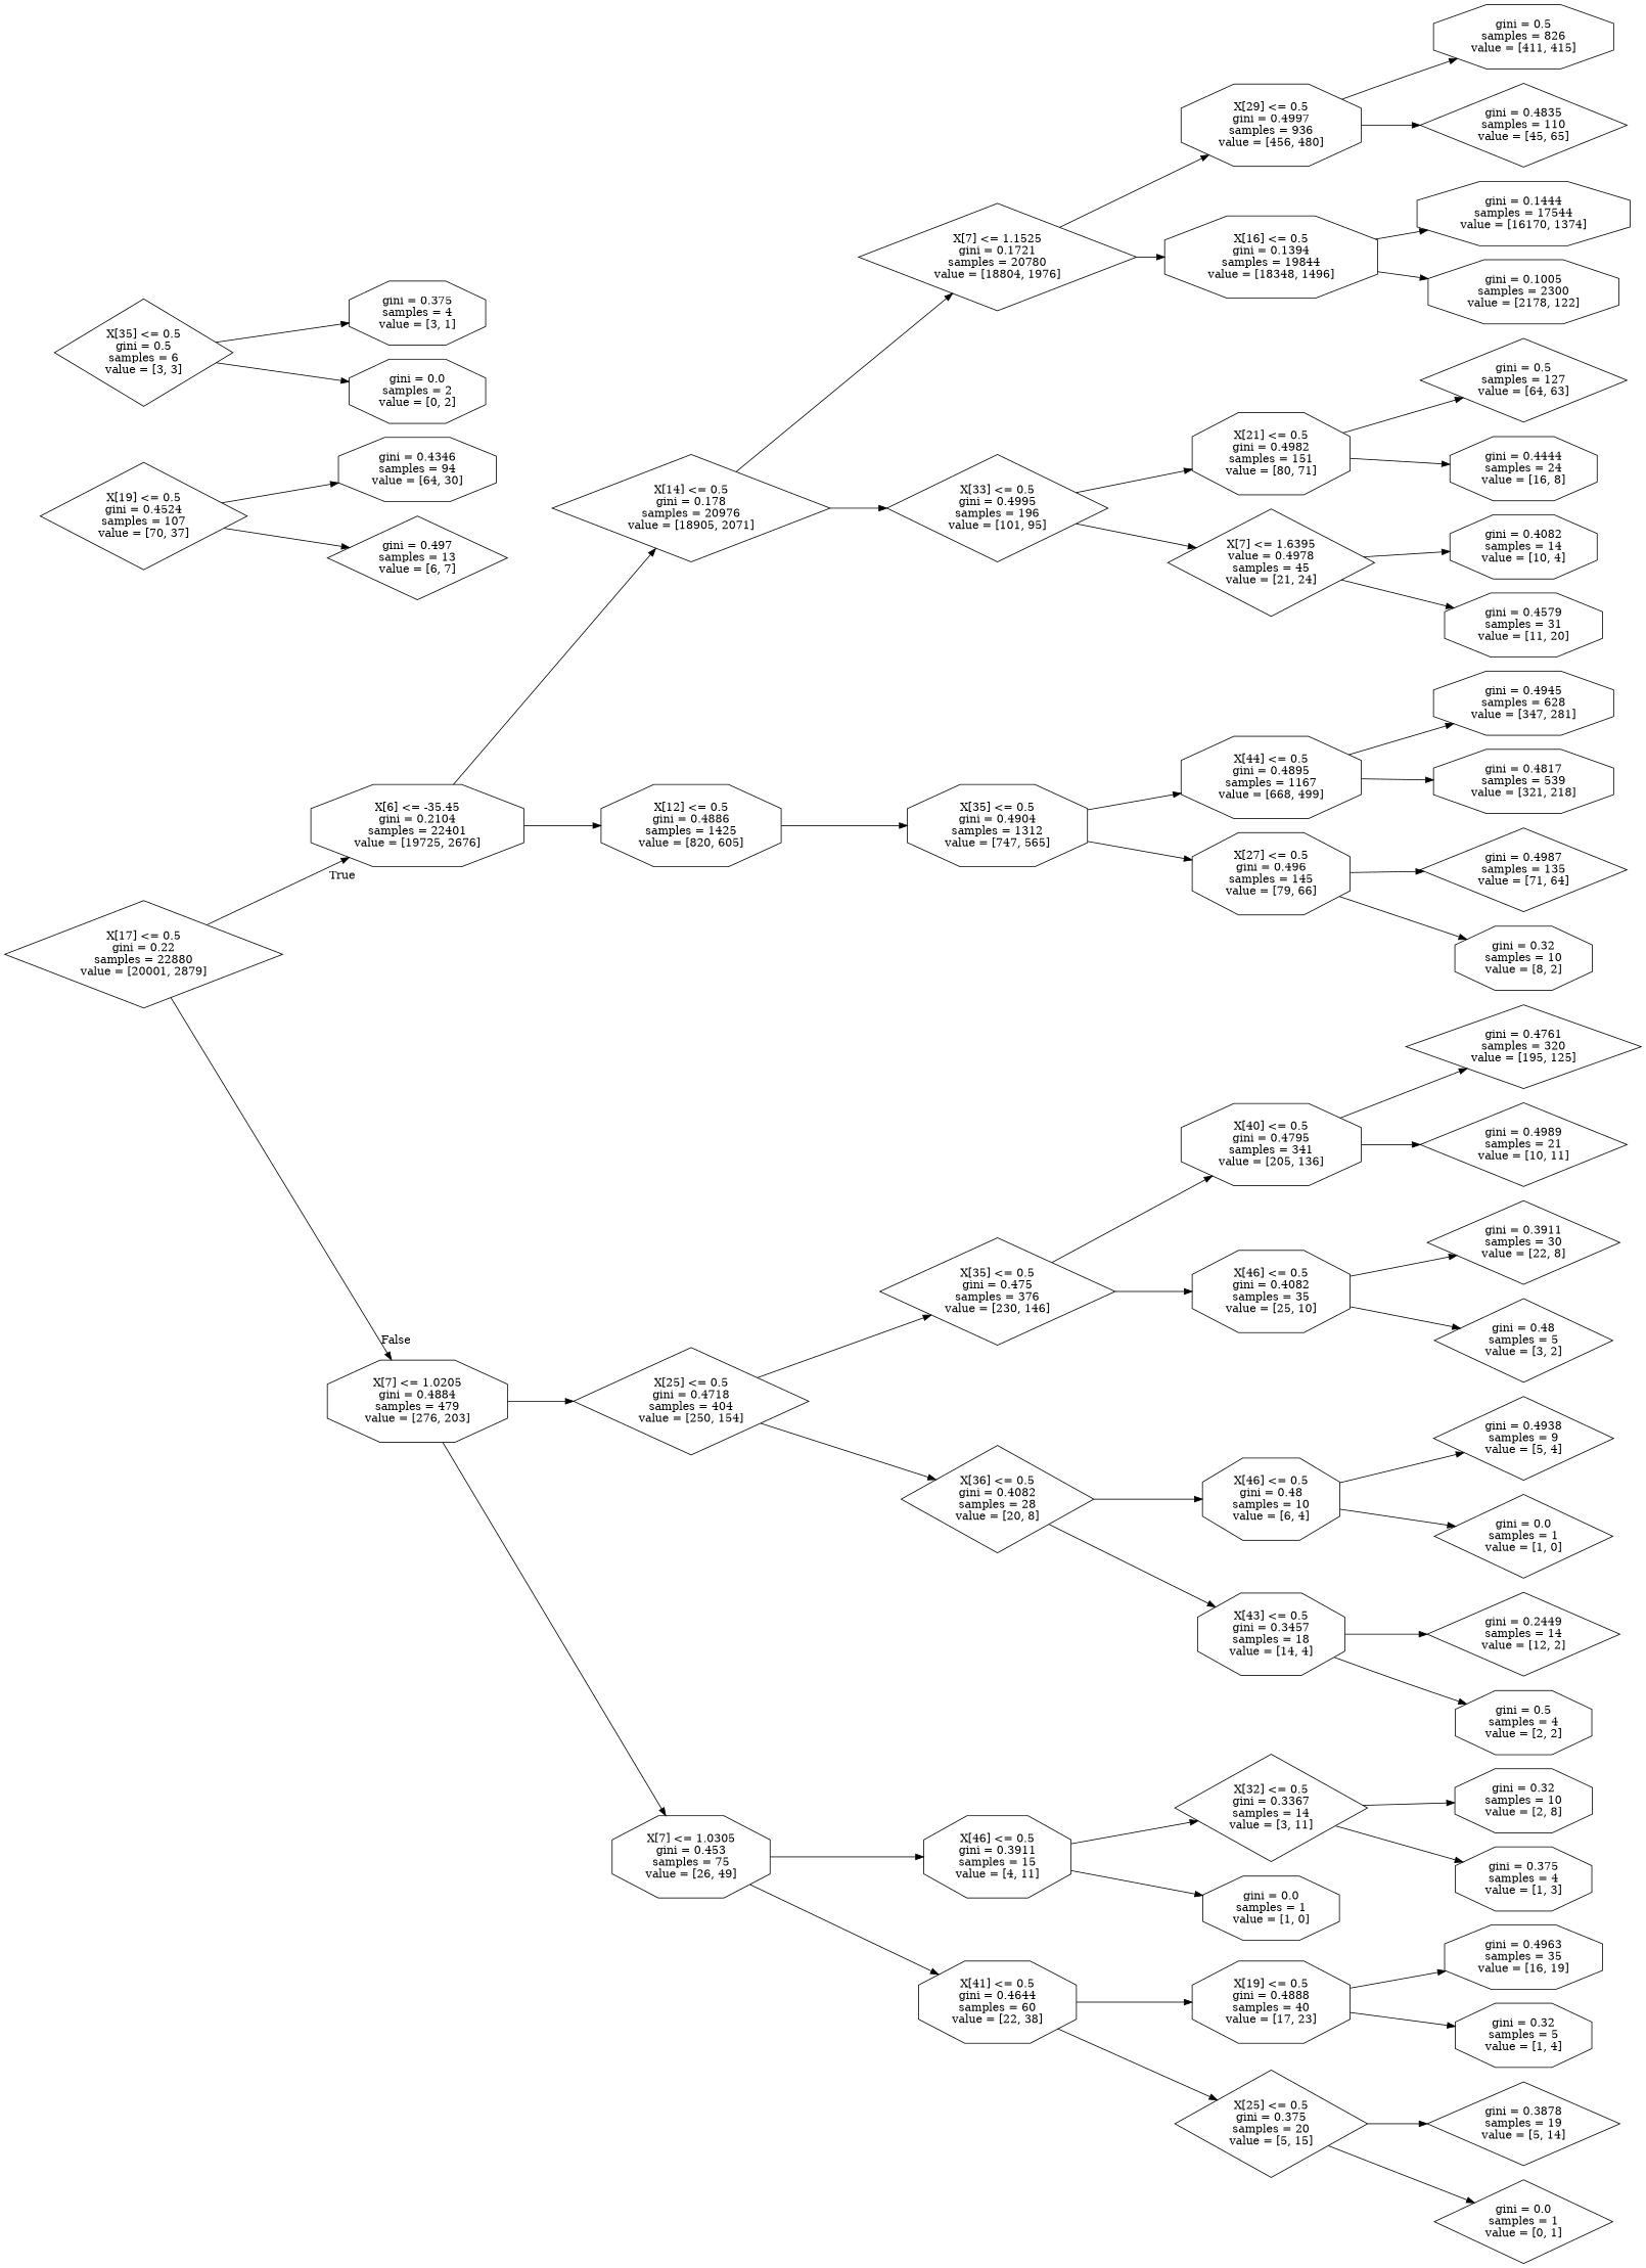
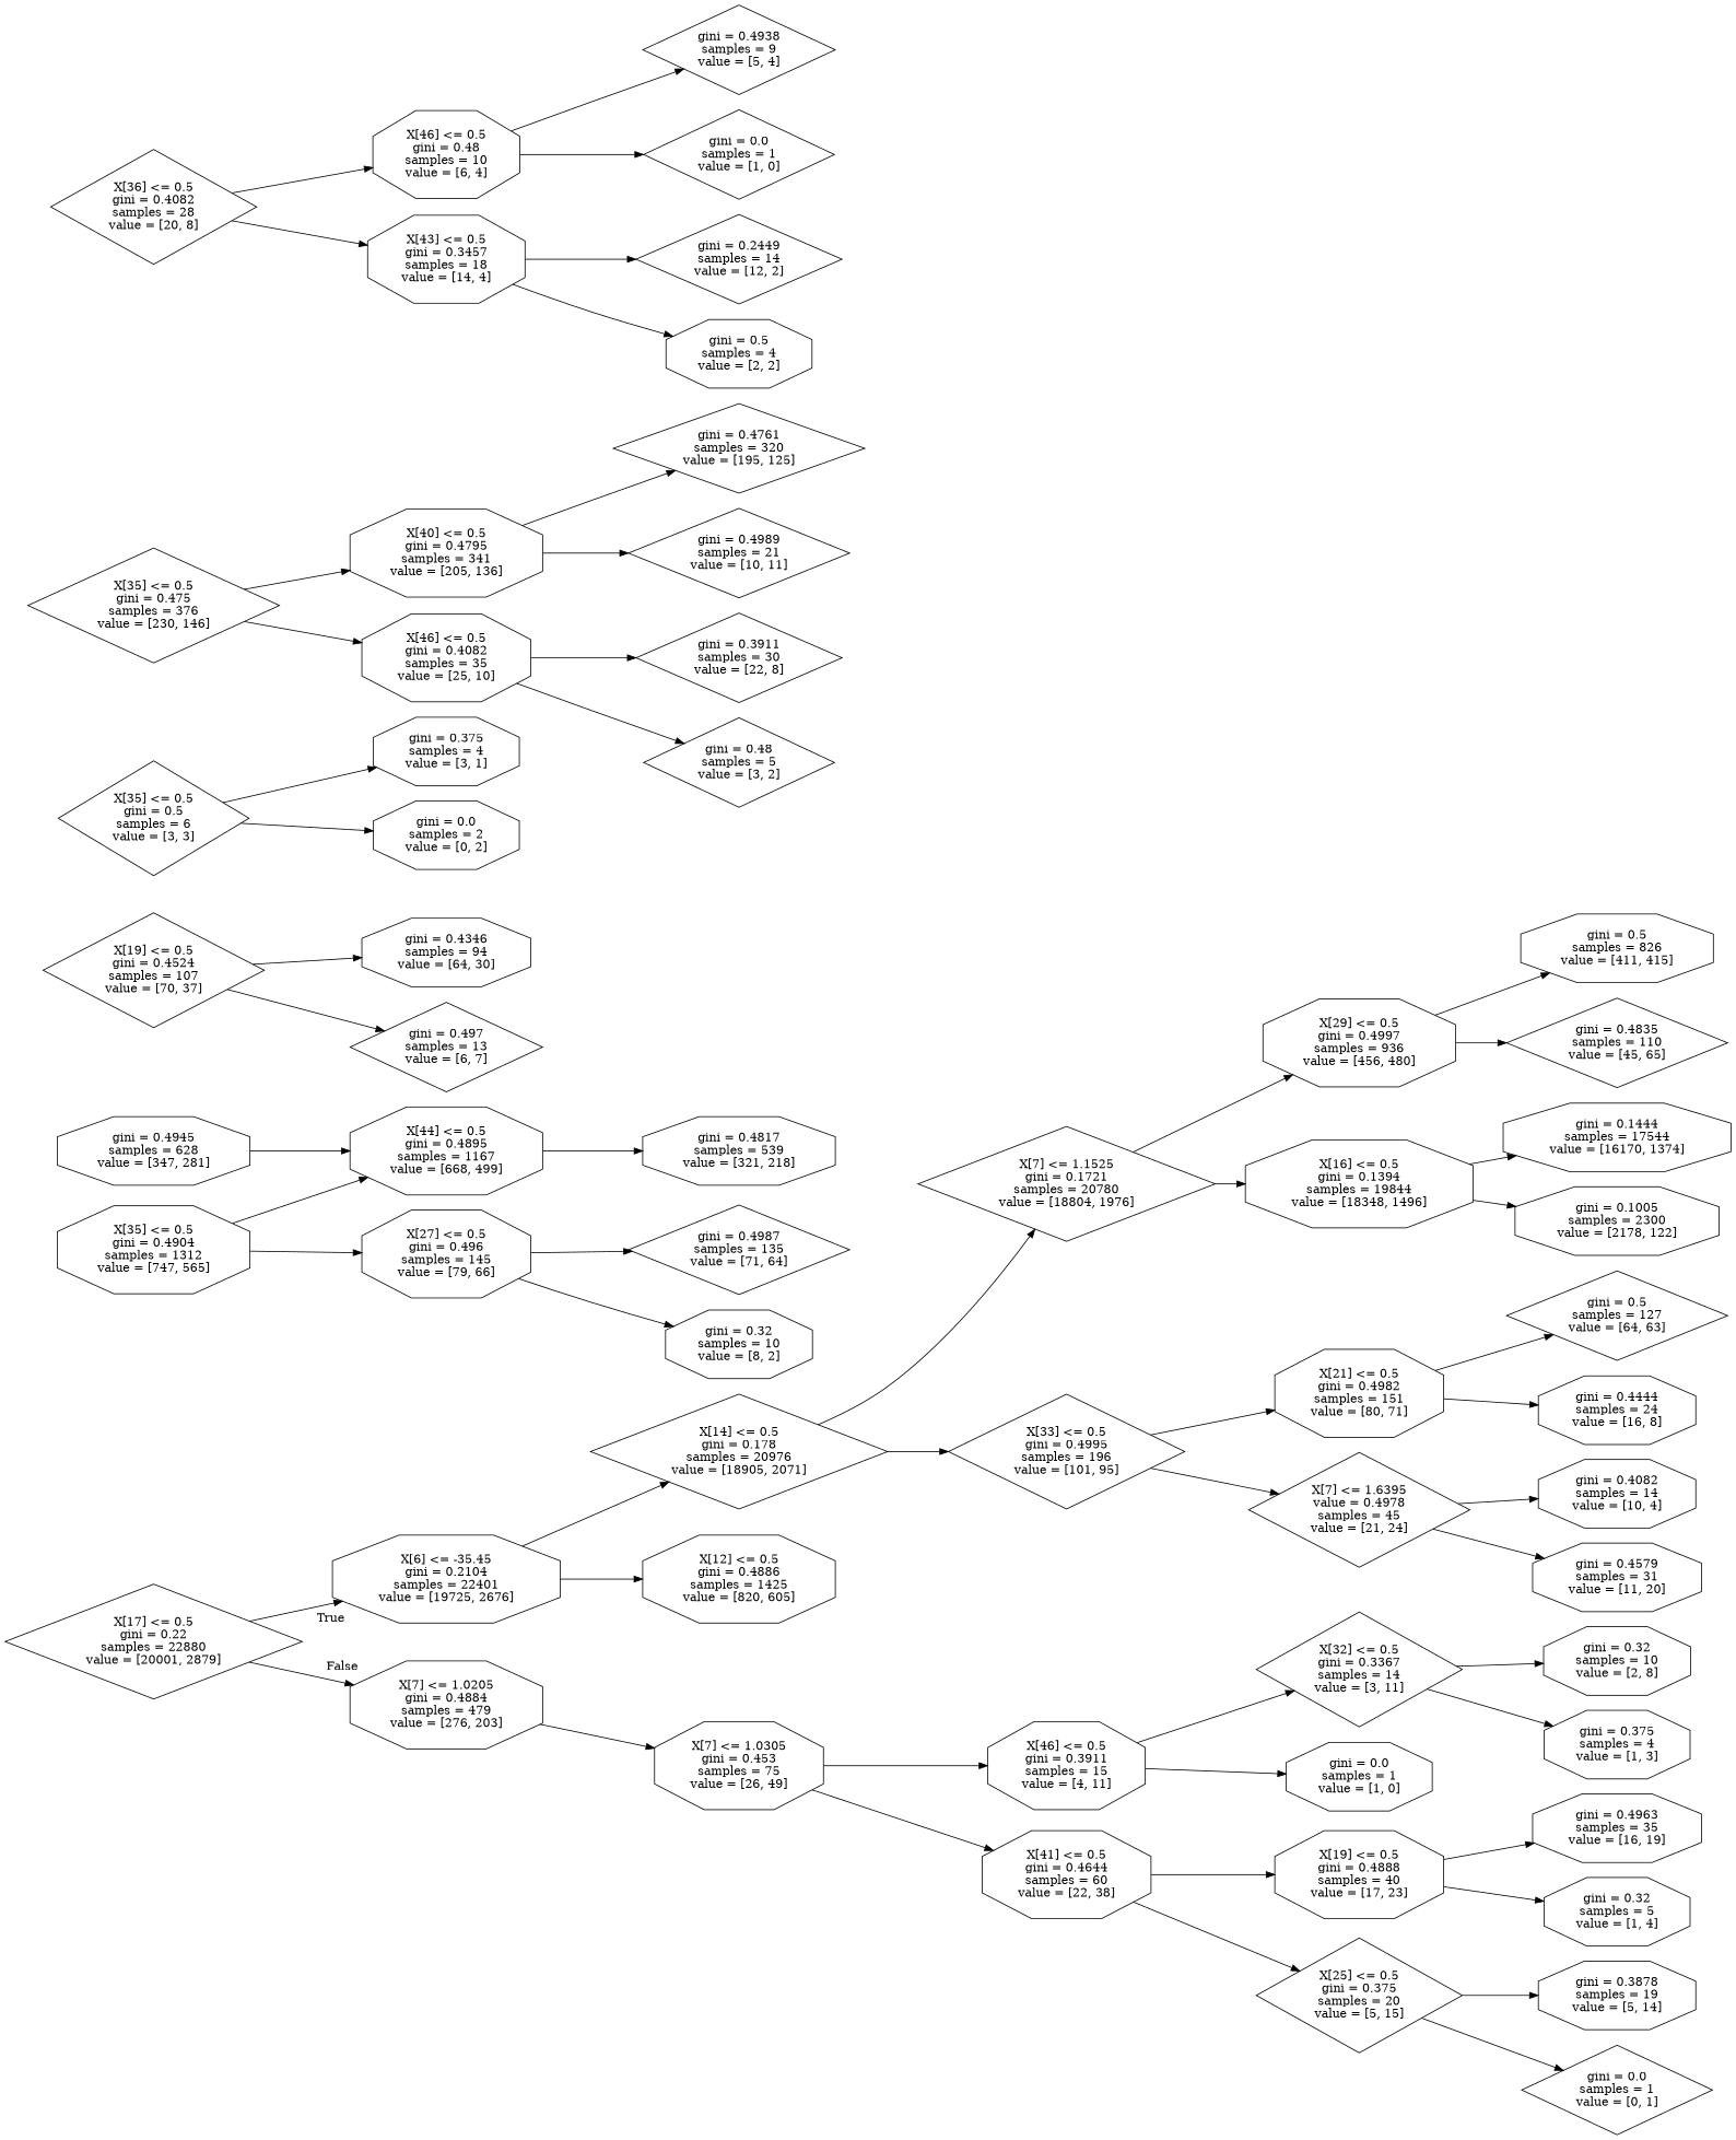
  digraph {
    rankdir=LR
    node [shape=octagon]
    n1 [label="X[17] <= 0.5\ngini = 0.22\nsamples = 22880\nvalue = [20001, 2879]" shape=diamond]
    n2 [label="X[6] <= -35.45\ngini = 0.2104\nsamples = 22401\nvalue = [19725, 2676]"]
    n3 [label="X[7] <= 1.0205\ngini = 0.4884\nsamples = 479\nvalue = [276, 203]"]
    n4 [label="X[14] <= 0.5\ngini = 0.178\nsamples = 20976\nvalue = [18905, 2071]" shape=diamond]
    n5 [label="X[12] <= 0.5\ngini = 0.4886\nsamples = 1425\nvalue = [820, 605]"]
-   n6 [label="X[25] <= 0.5\ngini = 0.4718\nsamples = 404\nvalue = [250, 154]" shape=diamond]
    n7 [label="X[7] <= 1.0305\ngini = 0.453\nsamples = 75\nvalue = [26, 49]"]
    n8 [label="X[7] <= 1.1525\ngini = 0.1721\nsamples = 20780\nvalue = [18804, 1976]" shape=diamond]
    n9 [label="X[33] <= 0.5\ngini = 0.4995\nsamples = 196\nvalue = [101, 95]" shape=diamond]
    n10 [label="X[35] <= 0.5\ngini = 0.4904\nsamples = 1312\nvalue = [747, 565]"]
    n11 [label="X[29] <= 0.5\ngini = 0.4997\nsamples = 936\nvalue = [456, 480]"]
    n12 [label="X[16] <= 0.5\ngini = 0.1394\nsamples = 19844\nvalue = [18348, 1496]"]
    n13 [label="X[21] <= 0.5\ngini = 0.4982\nsamples = 151\nvalue = [80, 71]"]
    n14 [label="X[7] <= 1.6395\nvalue = 0.4978\nsamples = 45\nvalue = [21, 24]" shape=diamond]
    n15 [label="gini = 0.5\nsamples = 826\nvalue = [411, 415]"]
    n16 [label="gini = 0.4835\nsamples = 110\nvalue = [45, 65]" shape=diamond]
    n17 [label="gini = 0.1444\nsamples = 17544\nvalue = [16170, 1374]"]
    n18 [label="gini = 0.1005\nsamples = 2300\nvalue = [2178, 122]"]
    n19 [label="gini = 0.5\nsamples = 127\nvalue = [64, 63]" shape=diamond]
    n20 [label="gini = 0.4444\nsamples = 24\nvalue = [16, 8]"]
    n21 [label="gini = 0.4082\nsamples = 14\nvalue = [10, 4]"]
    n22 [label="gini = 0.4579\nsamples = 31\nvalue = [11, 20]"]
    n23 [label="X[44] <= 0.5\ngini = 0.4895\nsamples = 1167\nvalue = [668, 499]"]
    n24 [label="X[27] <= 0.5\ngini = 0.496\nsamples = 145\nvalue = [79, 66]"]
    n25 [label="gini = 0.4945\nsamples = 628\nvalue = [347, 281]"]
    n26 [label="gini = 0.4817\nsamples = 539\nvalue = [321, 218]"]
    n27 [label="gini = 0.4987\nsamples = 135\nvalue = [71, 64]" shape=diamond]
    n28 [label="gini = 0.32\nsamples = 10\nvalue = [8, 2]"]
    n29 [label="X[19] <= 0.5\ngini = 0.4524\nsamples = 107\nvalue = [70, 37]" shape=diamond]
    n30 [label="gini = 0.4346\nsamples = 94\nvalue = [64, 30]"]
    n31 [label="gini = 0.497\nsamples = 13\nvalue = [6, 7]" shape=diamond]
    n32 [label="X[35] <= 0.5\ngini = 0.5\nsamples = 6\nvalue = [3, 3]" shape=diamond]
    n33 [label="gini = 0.375\nsamples = 4\nvalue = [3, 1]"]
    n34 [label="gini = 0.0\nsamples = 2\nvalue = [0, 2]"]
    n35 [label="X[35] <= 0.5\ngini = 0.475\nsamples = 376\nvalue = [230, 146]" shape=diamond]
    n36 [label="X[36] <= 0.5\ngini = 0.4082\nsamples = 28\nvalue = [20, 8]" shape=diamond]
    n37 [label="X[46] <= 0.5\ngini = 0.3911\nsamples = 15\nvalue = [4, 11]"]
    n38 [label="X[41] <= 0.5\ngini = 0.4644\nsamples = 60\nvalue = [22, 38]"]
    n39 [label="X[40] <= 0.5\ngini = 0.4795\nsamples = 341\nvalue = [205, 136]"]
    n40 [label="X[46] <= 0.5\ngini = 0.4082\nsamples = 35\nvalue = [25, 10]"]
    n41 [label="X[46] <= 0.5\ngini = 0.48\nsamples = 10\nvalue = [6, 4]"]
    n42 [label="X[43] <= 0.5\ngini = 0.3457\nsamples = 18\nvalue = [14, 4]"]
    n43 [label="gini = 0.4761\nsamples = 320\nvalue = [195, 125]" shape=diamond]
    n44 [label="gini = 0.4989\nsamples = 21\nvalue = [10, 11]" shape=diamond]
    n45 [label="gini = 0.3911\nsamples = 30\nvalue = [22, 8]" shape=diamond]
    n46 [label="gini = 0.48\nsamples = 5\nvalue = [3, 2]" shape=diamond]
    n47 [label="gini = 0.4938\nsamples = 9\nvalue = [5, 4]" shape=diamond]
    n48 [label="gini = 0.0\nsamples = 1\nvalue = [1, 0]" shape=diamond]
    n49 [label="gini = 0.2449\nsamples = 14\nvalue = [12, 2]" shape=diamond]
    n50 [label="gini = 0.5\nsamples = 4\nvalue = [2, 2]"]
    n51 [label="X[32] <= 0.5\ngini = 0.3367\nsamples = 14\nvalue = [3, 11]" shape=diamond]
    n52 [label="gini = 0.0\nsamples = 1\nvalue = [1, 0]"]
    n53 [label="X[19] <= 0.5\ngini = 0.4888\nsamples = 40\nvalue = [17, 23]"]
    n54 [label="X[25] <= 0.5\ngini = 0.375\nsamples = 20\nvalue = [5, 15]" shape=diamond]
    n55 [label="gini = 0.32\nsamples = 10\nvalue = [2, 8]"]
    n56 [label="gini = 0.375\nsamples = 4\nvalue = [1, 3]"]
    n57 [label="gini = 0.4963\nsamples = 35\nvalue = [16, 19]"]
    n58 [label="gini = 0.32\nsamples = 5\nvalue = [1, 4]"]
-   n59 [label="gini = 0.3878\nsamples = 19\nvalue = [5, 14]" shape=diamond]
+   n59 [label="gini = 0.3878\nsamples = 19\nvalue = [5, 14]"]
    n60 [label="gini = 0.0\nsamples = 1\nvalue = [0, 1]" shape=diamond]
    n1 -> n2 [headlabel=True labelangle=45 labeldistance=2.5]
    n1 -> n3 [headlabel=False labelangle=-45 labeldistance=2.5]
    n2 -> n4
    n2 -> n5
-   n3 -> n6
    n3 -> n7
    n4 -> n8
    n4 -> n9
-   n5 -> n10
-   n6 -> n35
-   n6 -> n36
    n7 -> n37
    n7 -> n38
    n8 -> n11
    n8 -> n12
    n9 -> n13
    n9 -> n14
    n10 -> n23
    n10 -> n24
    n11 -> n15
    n11 -> n16
    n12 -> n17
    n12 -> n18
    n13 -> n19
    n13 -> n20
    n14 -> n21
    n14 -> n22
-   n23 -> n25
+   n25 -> n23
    n23 -> n26
    n24 -> n27
    n24 -> n28
    n29 -> n30
    n29 -> n31
    n32 -> n33
    n32 -> n34
    n35 -> n39
    n35 -> n40
    n36 -> n41
    n36 -> n42
    n37 -> n51
    n37 -> n52
    n38 -> n53
    n38 -> n54
    n39 -> n43
    n39 -> n44
    n40 -> n45
    n40 -> n46
    n41 -> n47
    n41 -> n48
    n42 -> n49
    n42 -> n50
    n51 -> n55
    n51 -> n56
    n53 -> n57
    n53 -> n58
    n54 -> n59
    n54 -> n60
  }
